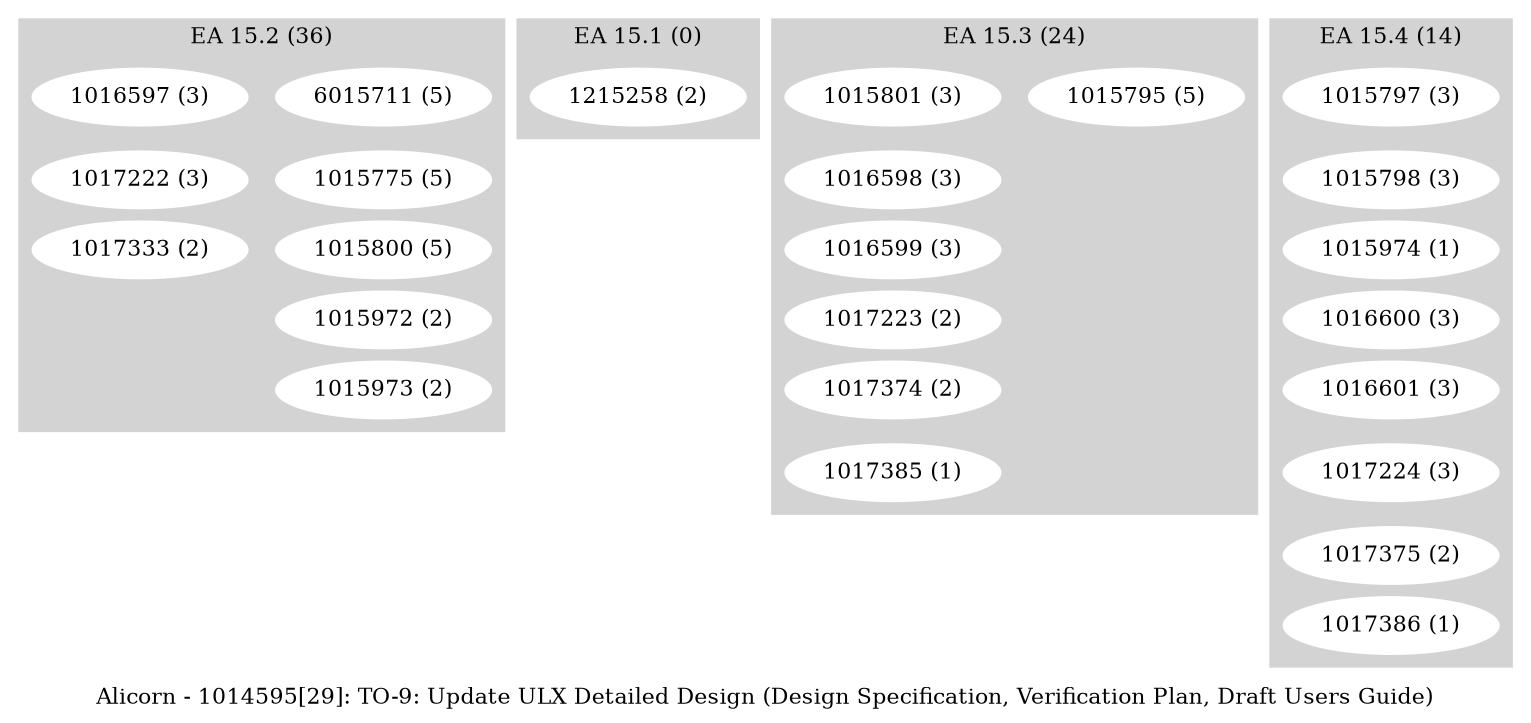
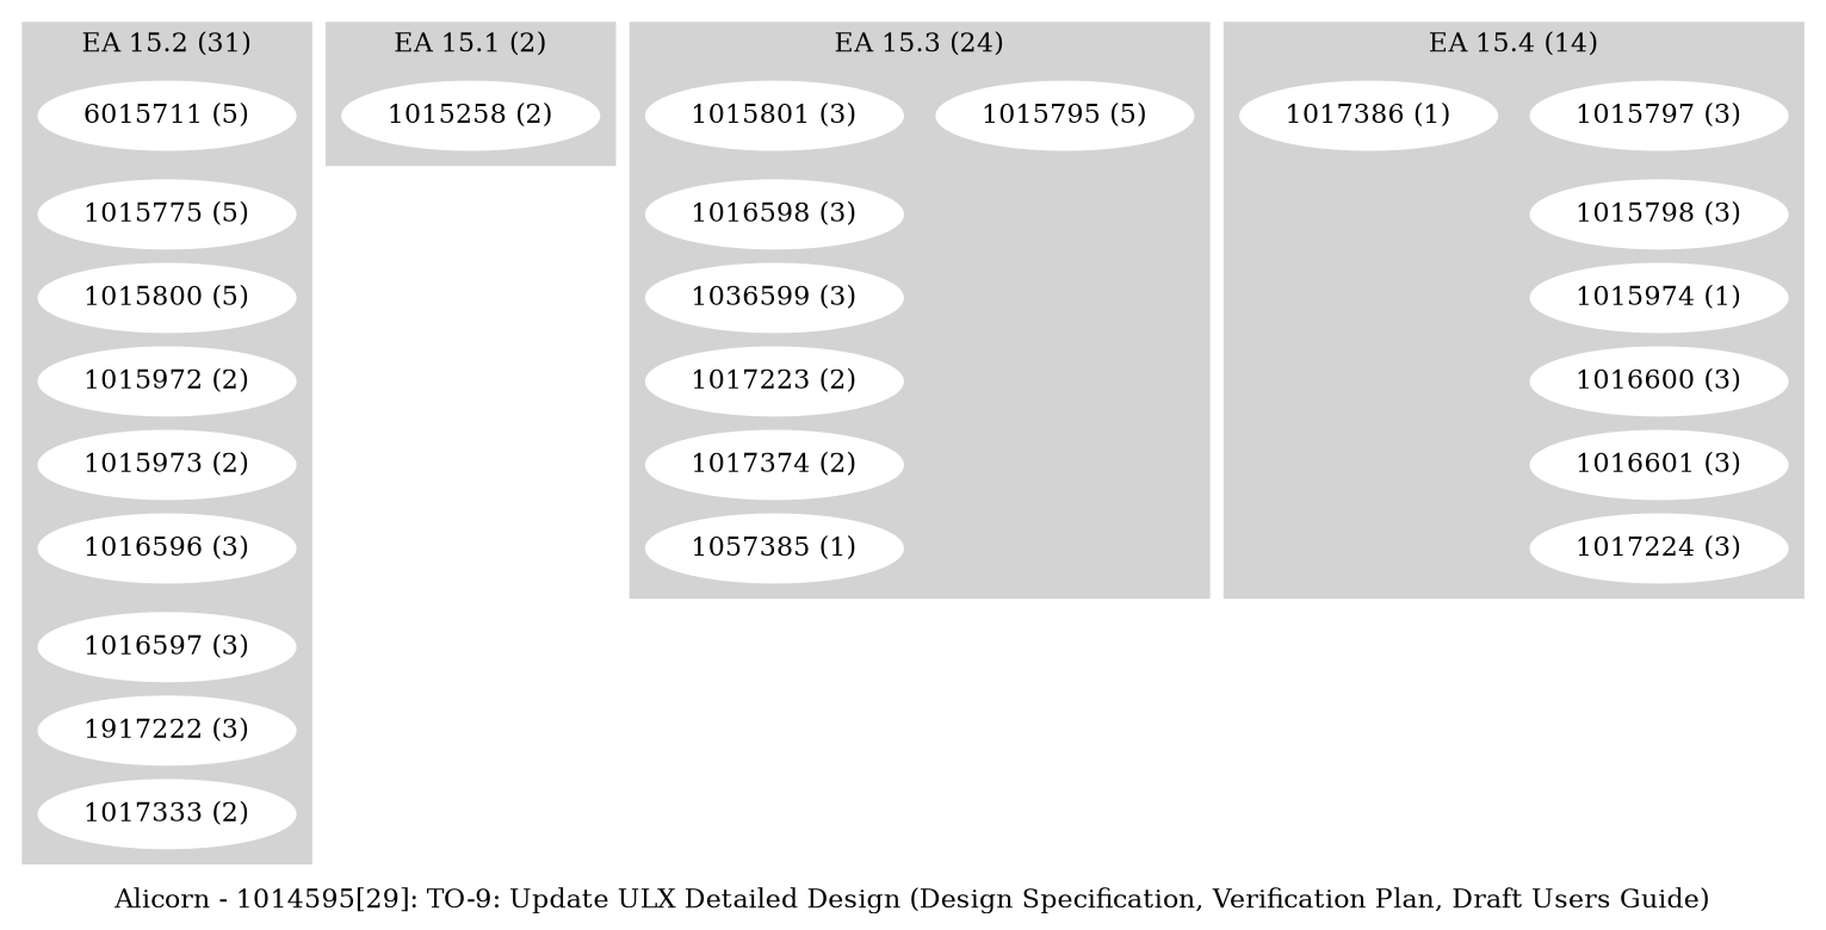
  digraph {
    label="Alicorn - 1014595[29]: TO-9: Update ULX Detailed Design (Design Specification, Verification Plan, Draft Users Guide)"
    ranksep=.1
    node [color=white style=filled]
    edge [style=invis]
    n1 [label="6015711 (5)"]
    "1015775 (5)"
    "1015800 (5)"
    "1015972 (2)"
    "1015973 (2)"
+   "1016596 (3)"
    "1016597 (3)"
-   "1017222 (3)"
+   "1017222 (3)" [label="1917222 (3)"]
    n9 [label="1017333 (2)"]
-   "1015258 (2)" [label="1215258 (2)"]
+   "1015258 (2)"
    "1015795 (5)"
    "1015801 (3)"
    "1016598 (3)"
-   "1016599 (3)"
+   "1016599 (3)" [label="1036599 (3)"]
    "1017223 (2)"
    "1017374 (2)"
-   "1017385 (1)"
+   "1017385 (1)" [label="1057385 (1)"]
    "1015797 (3)"
    "1015798 (3)"
    "1015974 (1)"
    "1016600 (3)"
    "1016601 (3)"
    "1017224 (3)"
-   "1017375 (2)"
    "1017386 (1)"
    subgraph cluster_1 {
      color=lightgrey
-     label="EA 15.2 (36)"
+     label="EA 15.2 (31)"
      style=filled
      n1
      "1015775 (5)"
      "1015800 (5)"
      "1015972 (2)"
      "1015973 (2)"
+     "1016596 (3)"
      "1016597 (3)"
      "1017222 (3)"
      n9
    }
    subgraph cluster_2 {
      color=lightgrey
-     label="EA 15.1 (0)"
+     label="EA 15.1 (2)"
      style=filled
      "1015258 (2)"
    }
    subgraph cluster_3 {
      color=lightgrey
      label="EA 15.3 (24)"
      style=filled
      "1015795 (5)"
      "1015801 (3)"
      "1016598 (3)"
      "1016599 (3)"
      "1017223 (2)"
      "1017374 (2)"
      "1017385 (1)"
    }
    subgraph cluster_4 {
      color=lightgrey
      label="EA 15.4 (14)"
      style=filled
      "1015797 (3)"
      "1015798 (3)"
      "1015974 (1)"
      "1016600 (3)"
      "1016601 (3)"
      "1017224 (3)"
-     "1017375 (2)"
      "1017386 (1)"
    }
    n1 -> "1015775 (5)"
    "1015775 (5)" -> "1015800 (5)"
    "1015800 (5)" -> "1015972 (2)"
    "1015972 (2)" -> "1015973 (2)"
+   "1015973 (2)" -> "1016596 (3)"
+   "1016596 (3)" -> "1016597 (3)"
    "1016597 (3)" -> "1017222 (3)"
    "1017222 (3)" -> n9
    "1015801 (3)" -> "1016598 (3)"
    "1016598 (3)" -> "1016599 (3)"
    "1016599 (3)" -> "1017223 (2)"
    "1017223 (2)" -> "1017374 (2)"
    "1017374 (2)" -> "1017385 (1)"
    "1015797 (3)" -> "1015798 (3)"
    "1015798 (3)" -> "1015974 (1)"
    "1015974 (1)" -> "1016600 (3)"
    "1016600 (3)" -> "1016601 (3)"
    "1016601 (3)" -> "1017224 (3)"
-   "1017224 (3)" -> "1017375 (2)"
-   "1017375 (2)" -> "1017386 (1)"
  }
